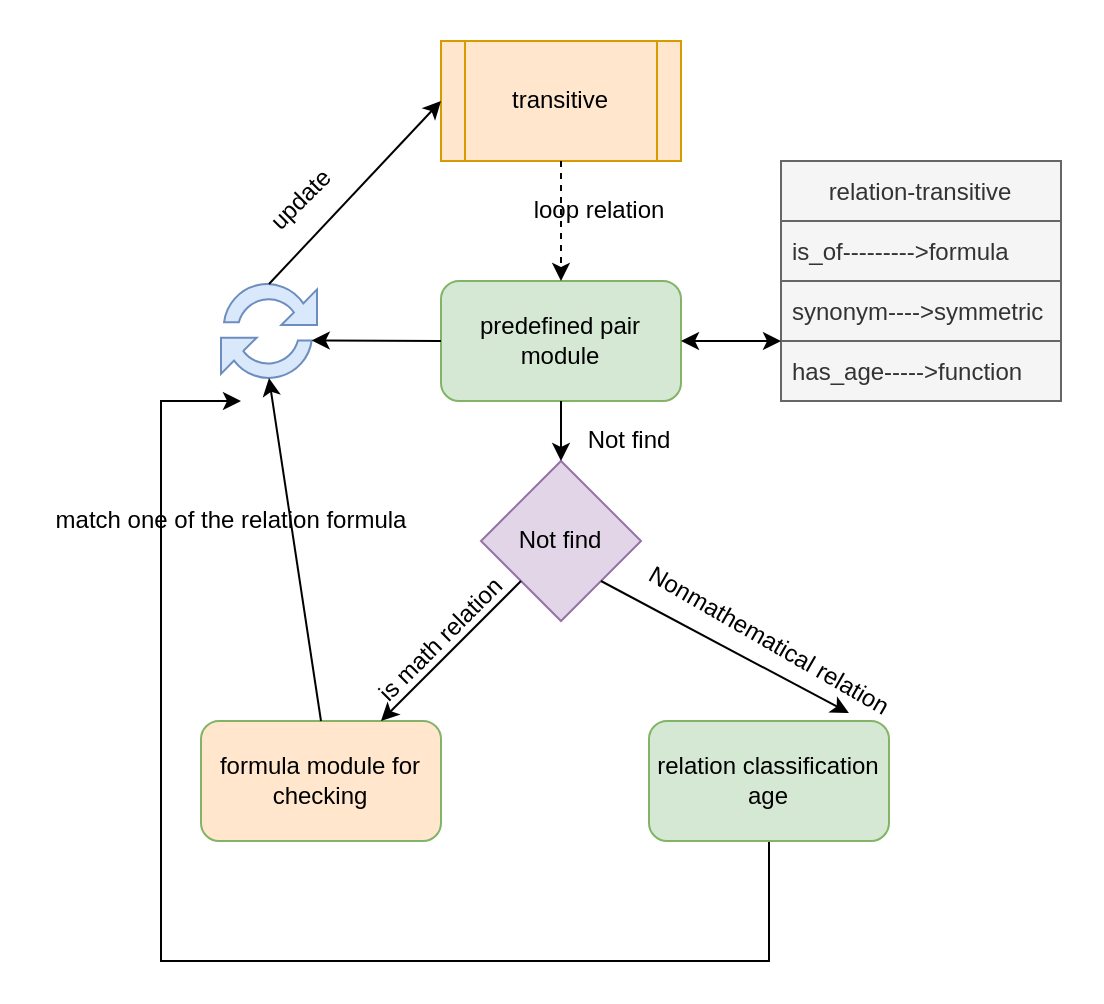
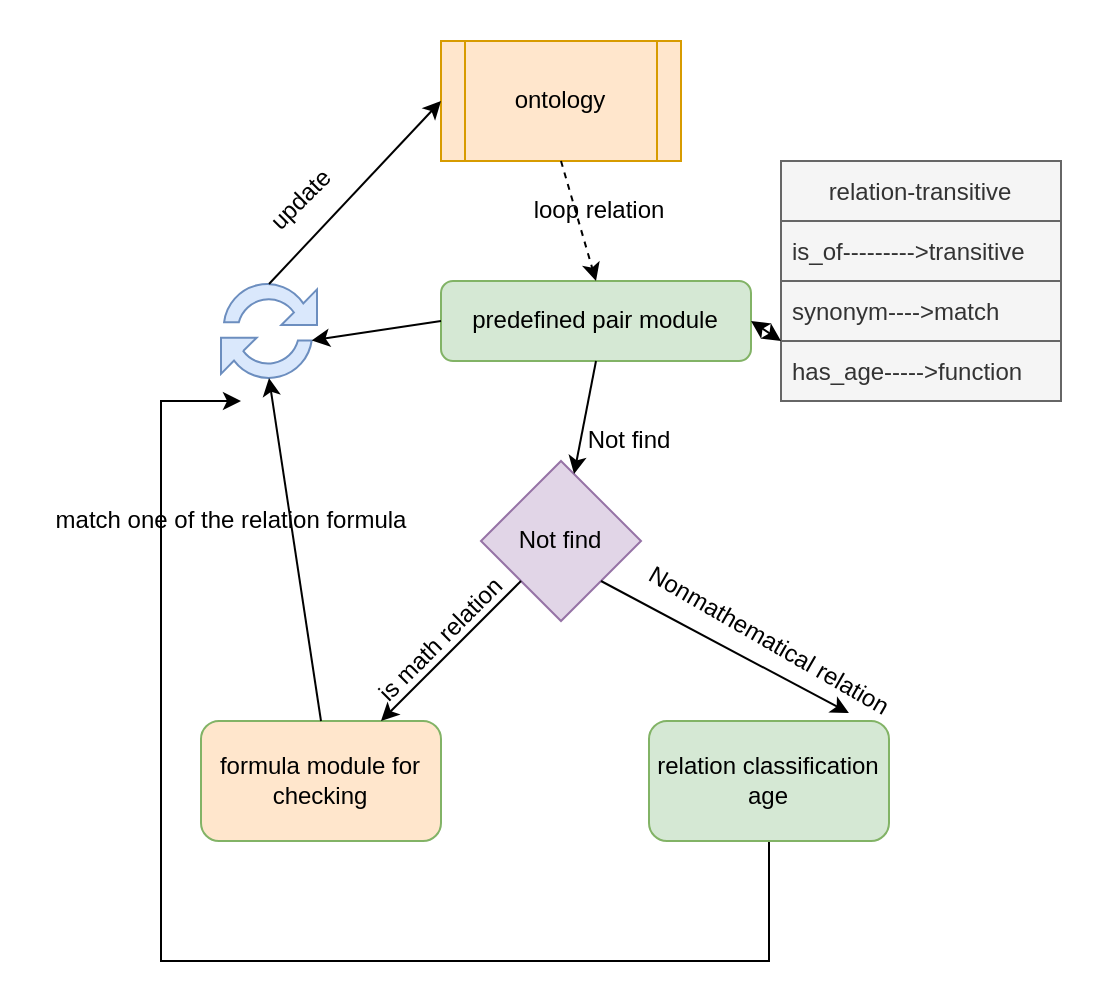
  <mxCell id="0" />
  <mxCell id="1" parent="0" />
- <mxCell id="2" value="predefined pair module" style="rounded=1;whiteSpace=wrap;html=1;fillColor=#d5e8d4;strokeColor=#82b366;" vertex="1" parent="1"><mxGeometry x="220" y="140" width="120" height="60" as="geometry" /></mxCell>
- <mxCell id="3" value="transitive" style="shape=process;whiteSpace=wrap;html=1;backgroundOutline=1;fillColor=#ffe6cc;strokeColor=#d79b00;" vertex="1" parent="1"><mxGeometry x="220" y="20" width="120" height="60" as="geometry" /></mxCell>
+ <mxCell id="2" value="predefined pair module" style="rounded=1;whiteSpace=wrap;html=1;fillColor=#d5e8d4;strokeColor=#82b366;" vertex="1" parent="1"><mxGeometry x="220" y="140" width="155" height="40" as="geometry" /></mxCell>
+ <mxCell id="3" value="ontology" style="shape=process;whiteSpace=wrap;html=1;backgroundOutline=1;fillColor=#ffe6cc;strokeColor=#d79b00;" vertex="1" parent="1"><mxGeometry x="220" y="20" width="120" height="60" as="geometry" /></mxCell>
  <mxCell id="4" value="" style="endArrow=classic;html=1;rounded=0;exitX=0.5;exitY=1;exitDx=0;exitDy=0;entryX=0.5;entryY=0;entryDx=0;entryDy=0;dashed=1;" edge="1" parent="1" source="3" target="2"><mxGeometry width="50" height="50" relative="1" as="geometry"><mxPoint x="360" y="230" as="sourcePoint" /><mxPoint x="410" y="180" as="targetPoint" /></mxGeometry></mxCell>
  <mxCell id="5" value="" style="sketch=0;pointerEvents=1;shadow=0;dashed=0;html=1;strokeColor=#6c8ebf;labelPosition=center;verticalLabelPosition=bottom;verticalAlign=top;align=center;fillColor=#dae8fc;shape=mxgraph.mscae.intune.update" vertex="1" parent="1"><mxGeometry x="110" y="140" width="48" height="50" as="geometry" /></mxCell>
  <mxCell id="6" value="" style="endArrow=classic;html=1;rounded=0;exitX=0.5;exitY=0.03;exitDx=0;exitDy=0;exitPerimeter=0;entryX=0;entryY=0.5;entryDx=0;entryDy=0;" edge="1" parent="1" source="5" target="3"><mxGeometry width="50" height="50" relative="1" as="geometry"><mxPoint x="360" y="230" as="sourcePoint" /><mxPoint x="410" y="180" as="targetPoint" /></mxGeometry></mxCell>
  <mxCell id="7" value="loop relation" style="text;html=1;align=center;verticalAlign=middle;resizable=0;points=[];autosize=1;strokeColor=none;fillColor=none;" vertex="1" parent="1"><mxGeometry x="259" y="95" width="80" height="20" as="geometry" /></mxCell>
  <mxCell id="8" value="relation-transitive" style="swimlane;fontStyle=0;childLayout=stackLayout;horizontal=1;startSize=30;horizontalStack=0;resizeParent=1;resizeParentMax=0;resizeLast=0;collapsible=1;marginBottom=0;fillColor=#f5f5f5;fontColor=#333333;strokeColor=#666666;" vertex="1" parent="1"><mxGeometry x="390" y="80" width="140" height="120" as="geometry" /></mxCell>
- <mxCell id="9" value="is_of---------&gt;formula" style="text;strokeColor=#666666;fillColor=#f5f5f5;align=left;verticalAlign=middle;spacingLeft=4;spacingRight=4;overflow=hidden;points=[[0,0.5],[1,0.5]];portConstraint=eastwest;rotatable=0;fontColor=#333333;" vertex="1" parent="8"><mxGeometry y="30" width="140" height="30" as="geometry" /></mxCell>
- <mxCell id="10" value="synonym----&gt;symmetric" style="text;strokeColor=#666666;fillColor=#f5f5f5;align=left;verticalAlign=middle;spacingLeft=4;spacingRight=4;overflow=hidden;points=[[0,0.5],[1,0.5]];portConstraint=eastwest;rotatable=0;fontColor=#333333;" vertex="1" parent="8"><mxGeometry y="60" width="140" height="30" as="geometry" /></mxCell>
+ <mxCell id="9" value="is_of---------&gt;transitive" style="text;strokeColor=#666666;fillColor=#f5f5f5;align=left;verticalAlign=middle;spacingLeft=4;spacingRight=4;overflow=hidden;points=[[0,0.5],[1,0.5]];portConstraint=eastwest;rotatable=0;fontColor=#333333;" vertex="1" parent="8"><mxGeometry y="30" width="140" height="30" as="geometry" /></mxCell>
+ <mxCell id="10" value="synonym----&gt;match" style="text;strokeColor=#666666;fillColor=#f5f5f5;align=left;verticalAlign=middle;spacingLeft=4;spacingRight=4;overflow=hidden;points=[[0,0.5],[1,0.5]];portConstraint=eastwest;rotatable=0;fontColor=#333333;" vertex="1" parent="8"><mxGeometry y="60" width="140" height="30" as="geometry" /></mxCell>
  <mxCell id="11" value="has_age-----&gt;function" style="text;strokeColor=#666666;fillColor=#f5f5f5;align=left;verticalAlign=middle;spacingLeft=4;spacingRight=4;overflow=hidden;points=[[0,0.5],[1,0.5]];portConstraint=eastwest;rotatable=0;fontColor=#333333;" vertex="1" parent="8"><mxGeometry y="90" width="140" height="30" as="geometry" /></mxCell>
  <mxCell id="12" value="" style="endArrow=classic;startArrow=classic;html=1;rounded=0;exitX=1;exitY=0.5;exitDx=0;exitDy=0;" edge="1" parent="1" source="2"><mxGeometry width="50" height="50" relative="1" as="geometry"><mxPoint x="360" y="230" as="sourcePoint" /><mxPoint x="390" y="170" as="targetPoint" /></mxGeometry></mxCell>
  <mxCell id="13" value="formula module for checking" style="rounded=1;whiteSpace=wrap;html=1;fillColor=#ffe6cc;strokeColor=#82b366;" vertex="1" parent="1"><mxGeometry x="100" y="360" width="120" height="60" as="geometry" /></mxCell>
  <mxCell id="14" style="edgeStyle=orthogonalEdgeStyle;rounded=0;orthogonalLoop=1;jettySize=auto;html=1;" edge="1" parent="1" source="15"><mxGeometry relative="1" as="geometry"><mxPoint x="120" y="200" as="targetPoint" /><Array as="points"><mxPoint x="384" y="480" /><mxPoint x="80" y="480" /><mxPoint x="80" y="200" /></Array></mxGeometry></mxCell>
  <mxCell id="15" value="relation classification age" style="rounded=1;whiteSpace=wrap;html=1;fillColor=#d5e8d4;strokeColor=#82b366;" vertex="1" parent="1"><mxGeometry x="324" y="360" width="120" height="60" as="geometry" /></mxCell>
  <mxCell id="16" value="update" style="text;html=1;align=center;verticalAlign=middle;resizable=0;points=[];autosize=1;strokeColor=none;fillColor=none;rotation=-45;" vertex="1" parent="1"><mxGeometry x="125" y="90" width="50" height="20" as="geometry" /></mxCell>
  <mxCell id="17" value="" style="endArrow=classic;html=1;rounded=0;exitX=0;exitY=0.5;exitDx=0;exitDy=0;entryX=0.945;entryY=0.595;entryDx=0;entryDy=0;entryPerimeter=0;" edge="1" parent="1" source="2" target="5"><mxGeometry width="50" height="50" relative="1" as="geometry"><mxPoint x="360" y="230" as="sourcePoint" /><mxPoint x="410" y="180" as="targetPoint" /></mxGeometry></mxCell>
  <mxCell id="18" value="Not find" style="text;html=1;align=center;verticalAlign=middle;resizable=0;points=[];autosize=1;strokeColor=none;fillColor=none;" vertex="1" parent="1"><mxGeometry x="284" y="210" width="60" height="20" as="geometry" /></mxCell>
  <mxCell id="19" value="Not find" style="rhombus;whiteSpace=wrap;html=1;fillColor=#e1d5e7;strokeColor=#9673a6;" vertex="1" parent="1"><mxGeometry x="240" y="230" width="80" height="80" as="geometry" /></mxCell>
  <mxCell id="20" value="" style="endArrow=classic;html=1;rounded=0;exitX=0;exitY=1;exitDx=0;exitDy=0;" edge="1" parent="1" source="19" target="13"><mxGeometry width="50" height="50" relative="1" as="geometry"><mxPoint x="360" y="230" as="sourcePoint" /><mxPoint x="410" y="180" as="targetPoint" /></mxGeometry></mxCell>
  <mxCell id="21" value="is math relation" style="text;html=1;align=center;verticalAlign=middle;resizable=0;points=[];autosize=1;strokeColor=none;fillColor=none;rotation=-45;" vertex="1" parent="1"><mxGeometry x="170" y="310" width="100" height="20" as="geometry" /></mxCell>
  <mxCell id="22" value="" style="endArrow=classic;html=1;rounded=0;exitX=1;exitY=1;exitDx=0;exitDy=0;entryX=0.833;entryY=-0.067;entryDx=0;entryDy=0;entryPerimeter=0;" edge="1" parent="1" source="19" target="15"><mxGeometry width="50" height="50" relative="1" as="geometry"><mxPoint x="360" y="230" as="sourcePoint" /><mxPoint x="410" y="180" as="targetPoint" /></mxGeometry></mxCell>
  <mxCell id="23" value="Nonmathematical relation" style="text;html=1;align=center;verticalAlign=middle;resizable=0;points=[];autosize=1;strokeColor=none;fillColor=none;rotation=30;" vertex="1" parent="1"><mxGeometry x="309" y="310" width="150" height="20" as="geometry" /></mxCell>
  <mxCell id="24" value="" style="endArrow=classic;html=1;rounded=0;exitX=0.5;exitY=0;exitDx=0;exitDy=0;entryX=0.5;entryY=0.97;entryDx=0;entryDy=0;entryPerimeter=0;" edge="1" parent="1" source="13" target="5"><mxGeometry width="50" height="50" relative="1" as="geometry"><mxPoint x="360" y="230" as="sourcePoint" /><mxPoint x="410" y="180" as="targetPoint" /></mxGeometry></mxCell>
  <mxCell id="25" value="match one of the relation formula" style="text;html=1;align=center;verticalAlign=middle;resizable=0;points=[];autosize=1;strokeColor=none;fillColor=none;rotation=0;" vertex="1" parent="1"><mxGeometry x="20" y="250" width="190" height="20" as="geometry" /></mxCell>
  <mxCell id="26" value="" style="endArrow=classic;html=1;rounded=0;exitX=0.5;exitY=1;exitDx=0;exitDy=0;" edge="1" parent="1" source="2" target="19"><mxGeometry width="50" height="50" relative="1" as="geometry"><mxPoint x="360" y="230" as="sourcePoint" /><mxPoint x="410" y="180" as="targetPoint" /></mxGeometry></mxCell>
